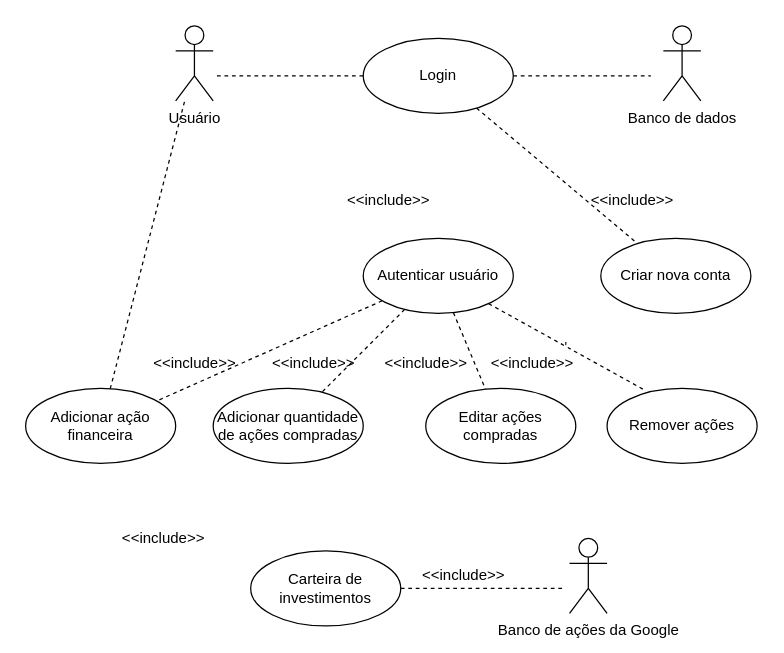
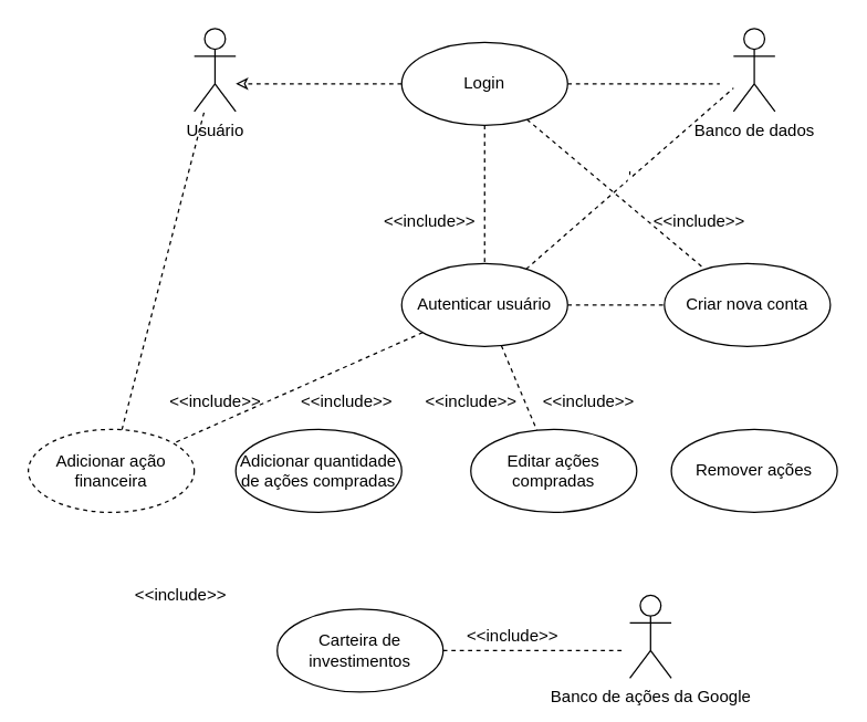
  <mxCell id="0" />
  <mxCell id="1" parent="0" />
  <mxCell id="2" style="rounded=0;orthogonalLoop=1;jettySize=auto;html=1;dashed=1;endArrow=none;endFill=0;" edge="1" parent="1" source="6" target="14"><mxGeometry relative="1" as="geometry" /></mxCell>
- <mxCell id="4" style="edgeStyle=none;rounded=0;orthogonalLoop=1;jettySize=auto;html=1;dashed=1;endArrow=none;endFill=0;" edge="1" parent="1" source="6" target="7"><mxGeometry relative="1" as="geometry"><Array as="points"><mxPoint x="170" y="60" /></Array></mxGeometry></mxCell>
+ <mxCell id="3" style="edgeStyle=none;rounded=0;orthogonalLoop=1;jettySize=auto;html=1;entryX=0.5;entryY=0;entryDx=0;entryDy=0;dashed=1;endArrow=none;endFill=0;" edge="1" parent="1" source="6" target="13"><mxGeometry relative="1" as="geometry" /></mxCell>
+ <mxCell id="4" style="edgeStyle=none;rounded=0;orthogonalLoop=1;jettySize=auto;html=1;dashed=1;endArrow=classic;endFill=0;" edge="1" parent="1" source="6" target="7"><mxGeometry relative="1" as="geometry"><Array as="points"><mxPoint x="170" y="60" /></Array></mxGeometry></mxCell>
  <mxCell id="5" style="edgeStyle=none;rounded=0;orthogonalLoop=1;jettySize=auto;html=1;dashed=1;endArrow=none;endFill=0;" edge="1" parent="1" source="6"><mxGeometry relative="1" as="geometry"><mxPoint x="520" y="60" as="targetPoint" /></mxGeometry></mxCell>
  <mxCell id="6" value="Login" style="ellipse;whiteSpace=wrap;html=1;" vertex="1" parent="1"><mxGeometry x="290" y="30" width="120" height="60" as="geometry" /></mxCell>
  <mxCell id="7" value="&lt;div&gt;Usuário&lt;/div&gt;" style="shape=umlActor;verticalLabelPosition=bottom;verticalAlign=top;html=1;outlineConnect=0;" vertex="1" parent="1"><mxGeometry x="140" y="20" width="30" height="60" as="geometry" /></mxCell>
  <mxCell id="8" value="&lt;div&gt;Banco de dados&lt;/div&gt;" style="shape=umlActor;verticalLabelPosition=bottom;verticalAlign=top;html=1;outlineConnect=0;" vertex="1" parent="1"><mxGeometry x="530" y="20" width="30" height="60" as="geometry" /></mxCell>
  <mxCell id="9" style="edgeStyle=none;rounded=0;orthogonalLoop=1;jettySize=auto;html=1;dashed=1;endArrow=none;endFill=0;" edge="1" parent="1" source="13" target="18"><mxGeometry relative="1" as="geometry" /></mxCell>
- <mxCell id="10" style="edgeStyle=none;rounded=0;orthogonalLoop=1;jettySize=auto;html=1;dashed=1;endArrow=none;endFill=0;" edge="1" parent="1" source="13" target="19"><mxGeometry relative="1" as="geometry" /></mxCell>
+ <mxCell id="10" style="edgeStyle=none;rounded=0;orthogonalLoop=1;jettySize=auto;html=1;dashed=1;endArrow=none;endFill=0;" edge="1" parent="1" source="13" target="14"><mxGeometry relative="1" as="geometry" /></mxCell>
  <mxCell id="11" style="edgeStyle=none;rounded=0;orthogonalLoop=1;jettySize=auto;html=1;dashed=1;endArrow=none;endFill=0;" edge="1" parent="1" source="13" target="16"><mxGeometry relative="1" as="geometry" /></mxCell>
- <mxCell id="12" value="'" style="edgeStyle=none;rounded=0;orthogonalLoop=1;jettySize=auto;html=1;entryX=0.24;entryY=0.011;entryDx=0;entryDy=0;entryPerimeter=0;dashed=1;endArrow=none;endFill=0;" edge="1" parent="1" source="13" target="15"><mxGeometry relative="1" as="geometry" /></mxCell>
+ <mxCell id="12" value="'" style="edgeStyle=none;rounded=0;orthogonalLoop=1;jettySize=auto;html=1;dashed=1;endArrow=none;endFill=0;" edge="1" parent="1" source="13" target="8"><mxGeometry relative="1" as="geometry" /></mxCell>
  <mxCell id="13" value="Autenticar usuário" style="ellipse;whiteSpace=wrap;html=1;" vertex="1" parent="1"><mxGeometry x="290" y="190" width="120" height="60" as="geometry" /></mxCell>
  <mxCell id="14" value="Criar nova conta" style="ellipse;whiteSpace=wrap;html=1;" vertex="1" parent="1"><mxGeometry x="480" y="190" width="120" height="60" as="geometry" /></mxCell>
  <mxCell id="15" value="Remover ações" style="ellipse;whiteSpace=wrap;html=1;" vertex="1" parent="1"><mxGeometry x="485" y="310" width="120" height="60" as="geometry" /></mxCell>
  <mxCell id="16" value="Editar ações compradas" style="ellipse;whiteSpace=wrap;html=1;" vertex="1" parent="1"><mxGeometry x="340" y="310" width="120" height="60" as="geometry" /></mxCell>
  <mxCell id="17" style="edgeStyle=none;rounded=0;orthogonalLoop=1;jettySize=auto;html=1;dashed=1;endArrow=none;endFill=0;" edge="1" parent="1" source="18" target="7"><mxGeometry relative="1" as="geometry" /></mxCell>
- <mxCell id="18" value="Adicionar ação financeira" style="ellipse;whiteSpace=wrap;html=1;" vertex="1" parent="1"><mxGeometry x="20" y="310" width="120" height="60" as="geometry" /></mxCell>
+ <mxCell id="18" value="Adicionar ação financeira" style="ellipse;whiteSpace=wrap;html=1;dashed=1;" vertex="1" parent="1"><mxGeometry x="20" y="310" width="120" height="60" as="geometry" /></mxCell>
  <mxCell id="19" value="Adicionar quantidade de ações compradas" style="ellipse;whiteSpace=wrap;html=1;" vertex="1" parent="1"><mxGeometry x="170" y="310" width="120" height="60" as="geometry" /></mxCell>
  <mxCell id="20" value="&amp;lt;&amp;lt;include&amp;gt;&amp;gt;" style="text;html=1;align=center;verticalAlign=middle;resizable=0;points=[];autosize=1;strokeColor=none;fillColor=none;" vertex="1" parent="1"><mxGeometry x="465" y="150" width="80" height="20" as="geometry" /></mxCell>
  <mxCell id="21" style="edgeStyle=none;rounded=0;orthogonalLoop=1;jettySize=auto;html=1;dashed=1;endArrow=none;endFill=0;" edge="1" parent="1" source="22"><mxGeometry relative="1" as="geometry"><mxPoint x="450" y="470" as="targetPoint" /></mxGeometry></mxCell>
  <mxCell id="22" value="Carteira de investimentos" style="ellipse;whiteSpace=wrap;html=1;" vertex="1" parent="1"><mxGeometry x="200" y="440" width="120" height="60" as="geometry" /></mxCell>
  <mxCell id="23" value="Banco de ações da Google" style="shape=umlActor;verticalLabelPosition=bottom;verticalAlign=top;html=1;outlineConnect=0;" vertex="1" parent="1"><mxGeometry x="455" y="430" width="30" height="60" as="geometry" /></mxCell>
  <mxCell id="24" value="&amp;lt;&amp;lt;include&amp;gt;&amp;gt;" style="text;html=1;align=center;verticalAlign=middle;resizable=0;points=[];autosize=1;strokeColor=none;fillColor=none;" vertex="1" parent="1"><mxGeometry x="270" y="150" width="80" height="20" as="geometry" /></mxCell>
  <mxCell id="25" value="&amp;lt;&amp;lt;include&amp;gt;&amp;gt;" style="text;html=1;align=center;verticalAlign=middle;resizable=0;points=[];autosize=1;strokeColor=none;fillColor=none;" vertex="1" parent="1"><mxGeometry x="90" y="420" width="80" height="20" as="geometry" /></mxCell>
  <mxCell id="26" value="&amp;lt;&amp;lt;include&amp;gt;&amp;gt;" style="text;html=1;align=center;verticalAlign=middle;resizable=0;points=[];autosize=1;strokeColor=none;fillColor=none;" vertex="1" parent="1"><mxGeometry x="115" y="280" width="80" height="20" as="geometry" /></mxCell>
  <mxCell id="27" value="&amp;lt;&amp;lt;include&amp;gt;&amp;gt;" style="text;html=1;align=center;verticalAlign=middle;resizable=0;points=[];autosize=1;strokeColor=none;fillColor=none;" vertex="1" parent="1"><mxGeometry x="210" y="280" width="80" height="20" as="geometry" /></mxCell>
  <mxCell id="28" value="&amp;lt;&amp;lt;include&amp;gt;&amp;gt;" style="text;html=1;align=center;verticalAlign=middle;resizable=0;points=[];autosize=1;strokeColor=none;fillColor=none;" vertex="1" parent="1"><mxGeometry x="300" y="280" width="80" height="20" as="geometry" /></mxCell>
  <mxCell id="29" value="&amp;lt;&amp;lt;include&amp;gt;&amp;gt;" style="text;html=1;align=center;verticalAlign=middle;resizable=0;points=[];autosize=1;strokeColor=none;fillColor=none;" vertex="1" parent="1"><mxGeometry x="385" y="280" width="80" height="20" as="geometry" /></mxCell>
  <mxCell id="30" value="&amp;lt;&amp;lt;include&amp;gt;&amp;gt;" style="text;html=1;align=center;verticalAlign=middle;resizable=0;points=[];autosize=1;strokeColor=none;fillColor=none;" vertex="1" parent="1"><mxGeometry x="330" y="450" width="80" height="20" as="geometry" /></mxCell>
